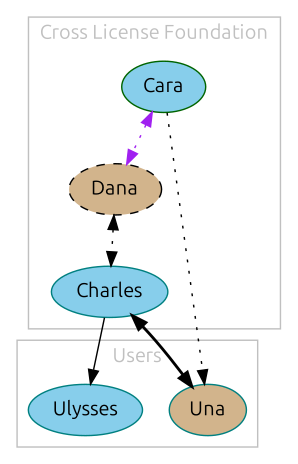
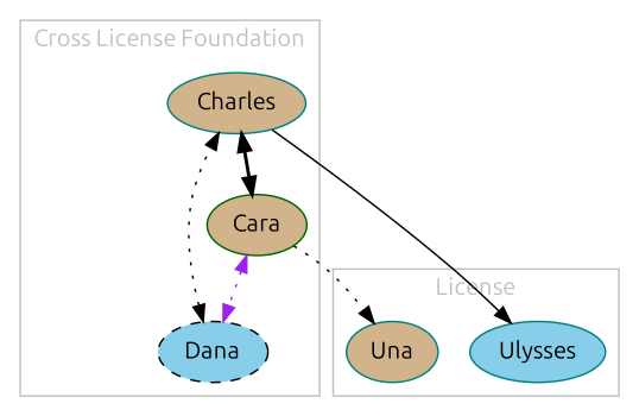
  digraph {
    fontname=Ubuntu
    node [color=teal fillcolor=tan fontname=Ubuntu style=filled]
    edge [color=black dir=both fontname=Ubuntu style=dotted]
-   Charles [fillcolor=skyblue]
-   Cara [color=darkgreen fillcolor=skyblue]
-   Dana [color=black style="dashed,filled"]
+   Charles
+   Cara [color=darkgreen]
+   Dana [color=black fillcolor=skyblue style="dashed,filled"]
    Una
    Ulysses [fillcolor=skyblue]
    subgraph cluster_1 {
      color=grey
      fontcolor=grey
      label="Cross License Foundation"
      Charles
      Cara
      Dana
    }
    subgraph cluster_2 {
      color=grey
      fontcolor=grey
-     label=Users
+     label=License
      Una
      Ulysses
    }
-   Charles -> Una [style=bold]
+   Charles -> Cara [style=bold]
    Charles -> Ulysses [style=solid dir=""]
    Cara -> Dana [color=purple]
    Cara -> Una [dir=""]
    Dana -> Charles
  }
